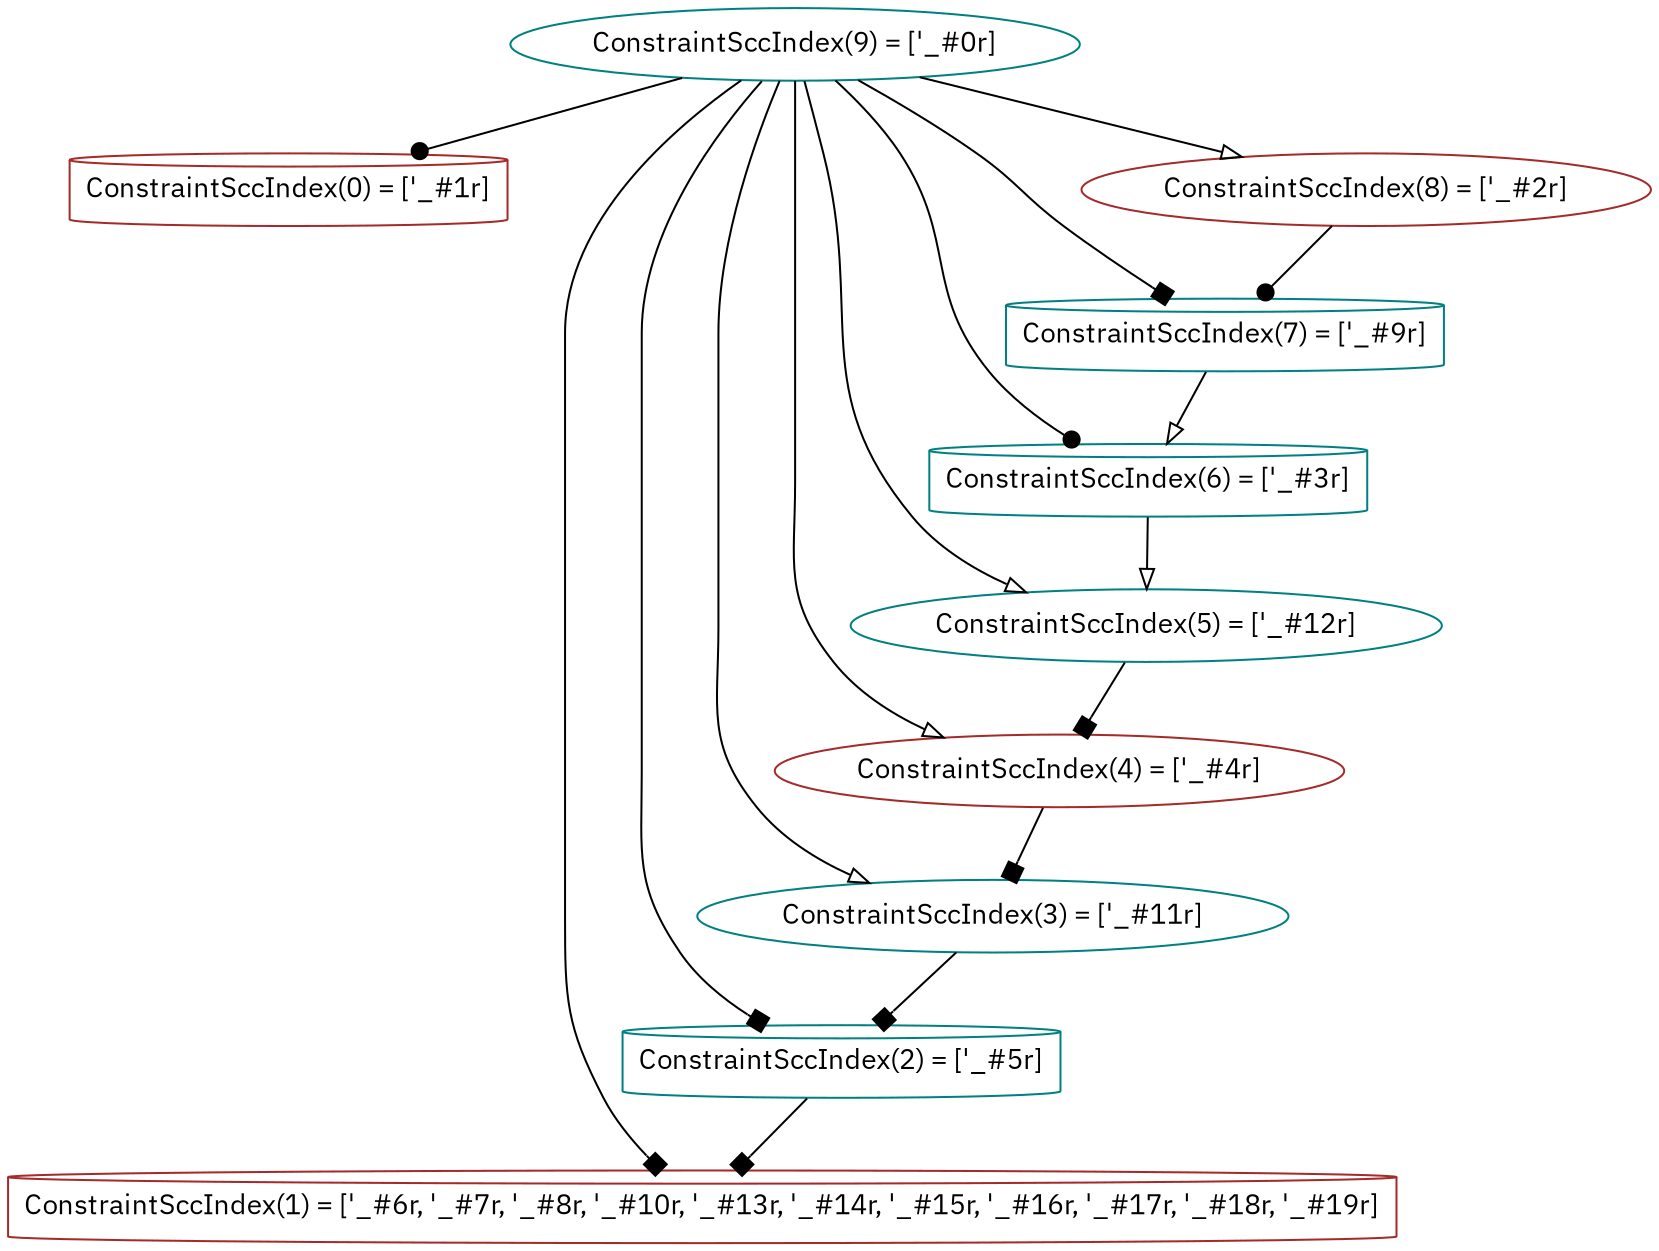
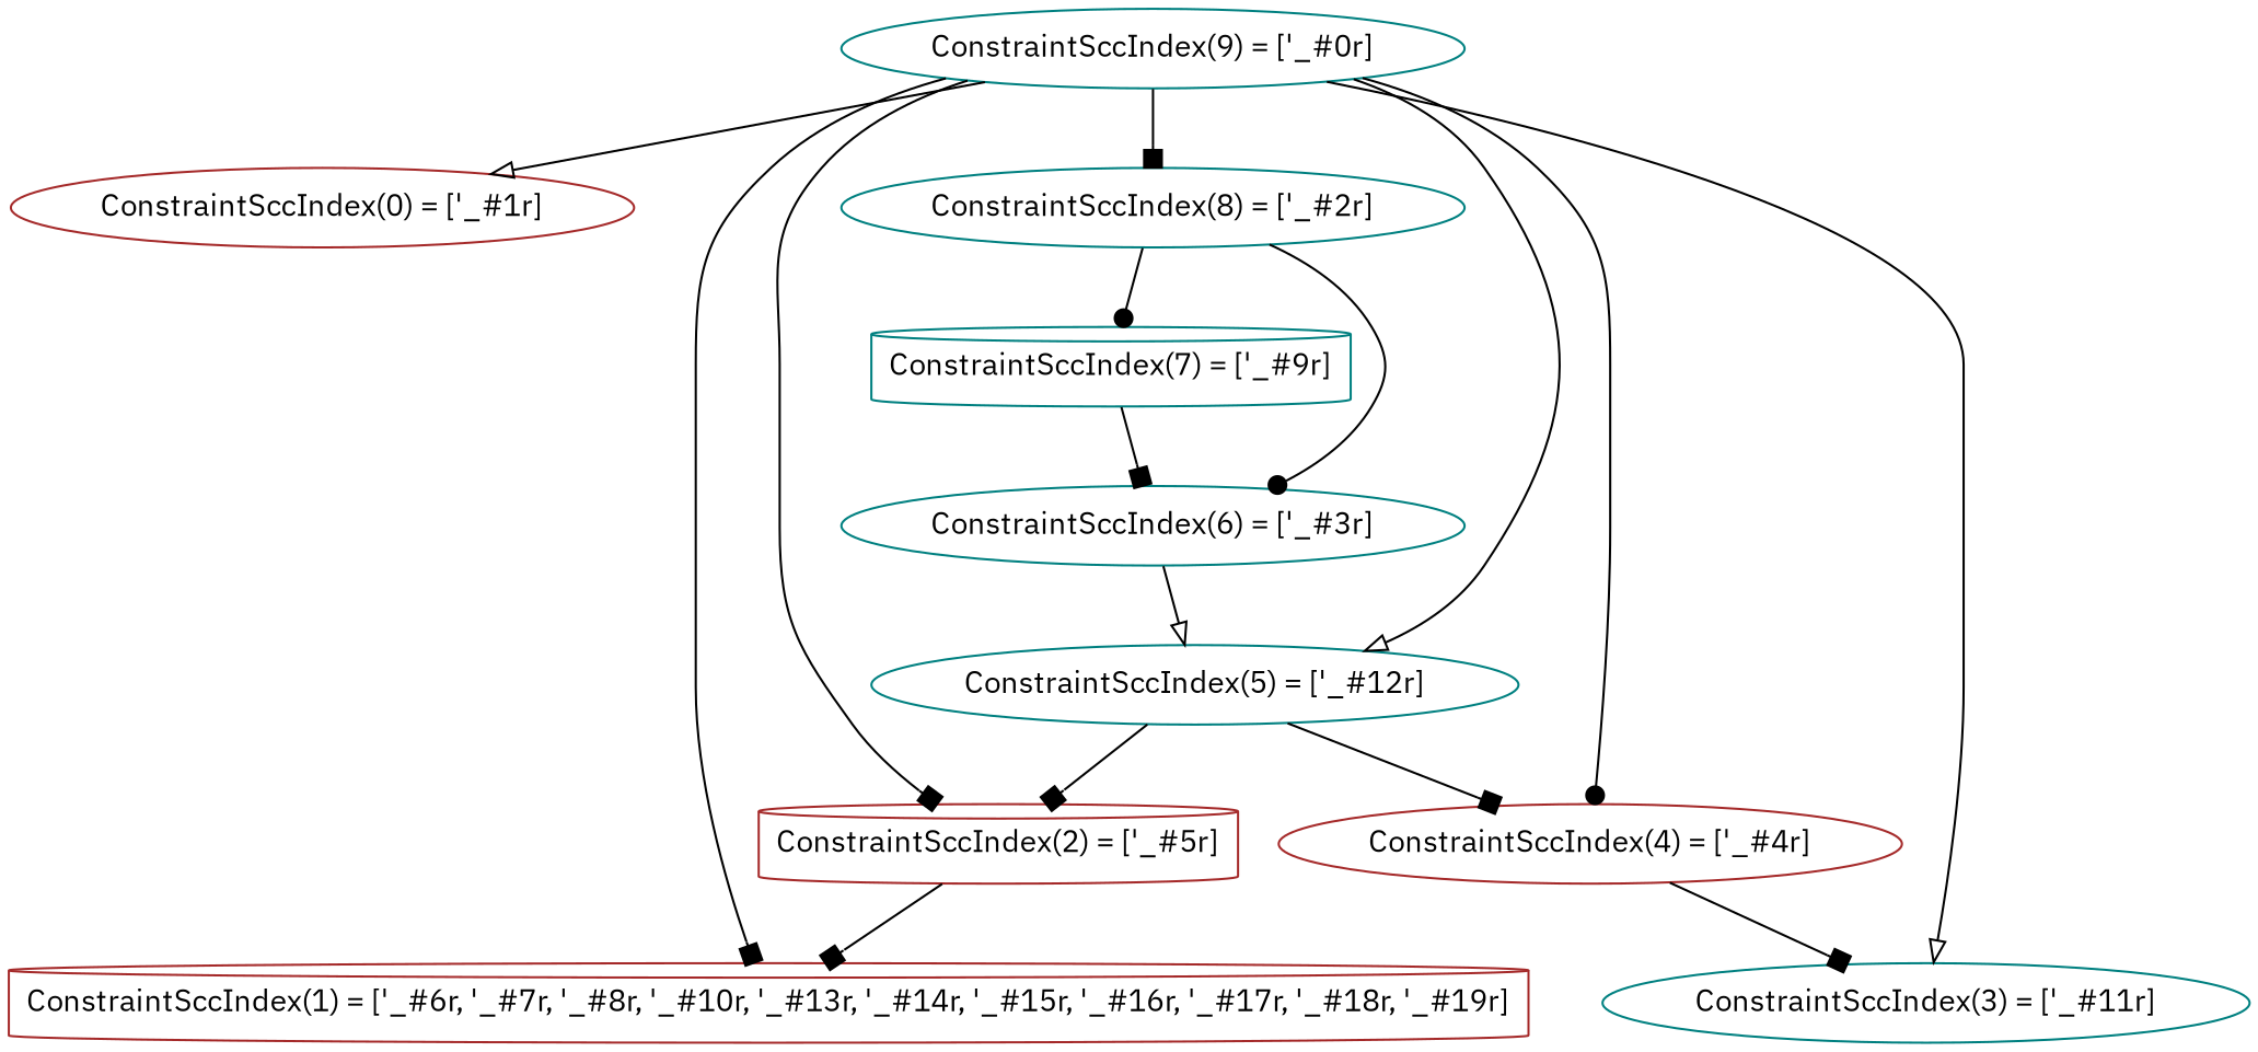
  digraph {
    fontname="IBM Plex Sans"
    node [color=teal fontname="IBM Plex Sans" shape=ellipse]
    edge [arrowhead=box fontname="IBM Plex Sans"]
-   n1 [color=brown label="ConstraintSccIndex(0) = [\'_#1r]" shape=cylinder]
+   n1 [color=brown label="ConstraintSccIndex(0) = [\'_#1r]"]
    n2 [color=brown label="ConstraintSccIndex(1) = [\'_#6r, \'_#7r, \'_#8r, \'_#10r, \'_#13r, \'_#14r, \'_#15r, \'_#16r, \'_#17r, \'_#18r, \'_#19r]" shape=cylinder]
-   n3 [label="ConstraintSccIndex(2) = [\'_#5r]" shape=cylinder]
+   n3 [color=brown label="ConstraintSccIndex(2) = [\'_#5r]" shape=cylinder]
    n4 [label="ConstraintSccIndex(3) = [\'_#11r]"]
    n5 [color=brown label="ConstraintSccIndex(4) = [\'_#4r]"]
    n6 [label="ConstraintSccIndex(5) = [\'_#12r]"]
-   n7 [label="ConstraintSccIndex(6) = [\'_#3r]" shape=cylinder]
+   n7 [label="ConstraintSccIndex(6) = [\'_#3r]"]
    n8 [label="ConstraintSccIndex(7) = [\'_#9r]" shape=cylinder]
-   n9 [color=brown label="ConstraintSccIndex(8) = [\'_#2r]"]
+   n9 [label="ConstraintSccIndex(8) = [\'_#2r]"]
    n10 [label="ConstraintSccIndex(9) = [\'_#0r]"]
    n3 -> n2
-   n4 -> n3
+   n6 -> n3
    n5 -> n4
    n6 -> n5
    n7 -> n6 [arrowhead=onormal]
-   n8 -> n7 [arrowhead=onormal]
+   n8 -> n7
    n9 -> n8 [arrowhead=dot]
-   n10 -> n1 [arrowhead=dot]
+   n10 -> n1 [arrowhead=onormal]
    n10 -> n2
    n10 -> n3
    n10 -> n4 [arrowhead=onormal]
-   n10 -> n5 [arrowhead=onormal]
+   n10 -> n5 [arrowhead=dot]
    n10 -> n6 [arrowhead=onormal]
-   n10 -> n7 [arrowhead=dot]
-   n10 -> n8
-   n10 -> n9 [arrowhead=onormal]
+   n9 -> n7 [arrowhead=dot]
+   n10 -> n9
  }
